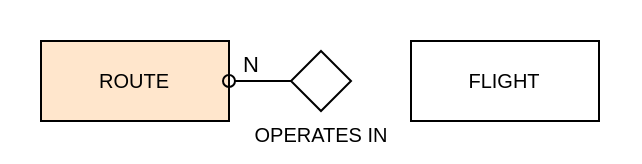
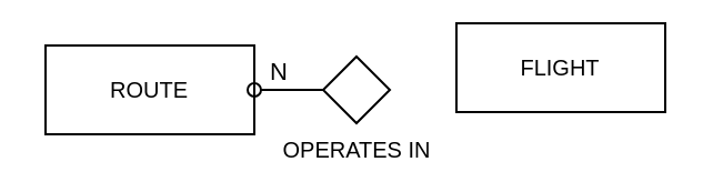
  <mxCell id="0" />
  <mxCell id="1" parent="0" />
- <mxCell id="2" value="ROUTE" style="whiteSpace=wrap;html=1;align=center;fontSize=10;fillColor=#ffe6cc;" parent="1" vertex="1"><mxGeometry x="20" y="20" width="94" height="40" as="geometry" /></mxCell>
- <mxCell id="3" value="FLIGHT" style="whiteSpace=wrap;html=1;align=center;fontSize=10;" parent="1" vertex="1"><mxGeometry x="205" y="20" width="94" height="40" as="geometry" /></mxCell>
+ <mxCell id="2" value="ROUTE" style="whiteSpace=wrap;html=1;align=center;fontSize=10;" parent="1" vertex="1"><mxGeometry x="20" y="20" width="94" height="40" as="geometry" /></mxCell>
+ <mxCell id="3" value="FLIGHT" style="whiteSpace=wrap;html=1;align=center;fontSize=10;" parent="1" vertex="1"><mxGeometry x="205" y="10" width="94" height="40" as="geometry" /></mxCell>
  <mxCell id="4" style="edgeStyle=orthogonalEdgeStyle;rounded=0;orthogonalLoop=1;jettySize=auto;html=1;endArrow=oval;endFill=0;" parent="1" source="6" target="2" edge="1"><mxGeometry relative="1" as="geometry" /></mxCell>
  <mxCell id="5" value="N" style="edgeLabel;html=1;align=center;verticalAlign=bottom;resizable=0;points=[];labelPosition=center;verticalLabelPosition=top;labelBackgroundColor=none;" parent="4" vertex="1" connectable="0"><mxGeometry x="-0.513" y="-1" relative="1" as="geometry"><mxPoint x="-9" y="1" as="offset" /></mxGeometry></mxCell>
  <mxCell id="6" value="&lt;span style=&quot;text-align: left;&quot;&gt;OPERATES IN&lt;/span&gt;" style="shape=rhombus;perimeter=rhombusPerimeter;html=1;align=center;labelPosition=center;verticalLabelPosition=bottom;verticalAlign=top;fontSize=10;" parent="1" vertex="1"><mxGeometry x="145" y="25" width="30" height="30" as="geometry" /></mxCell>
